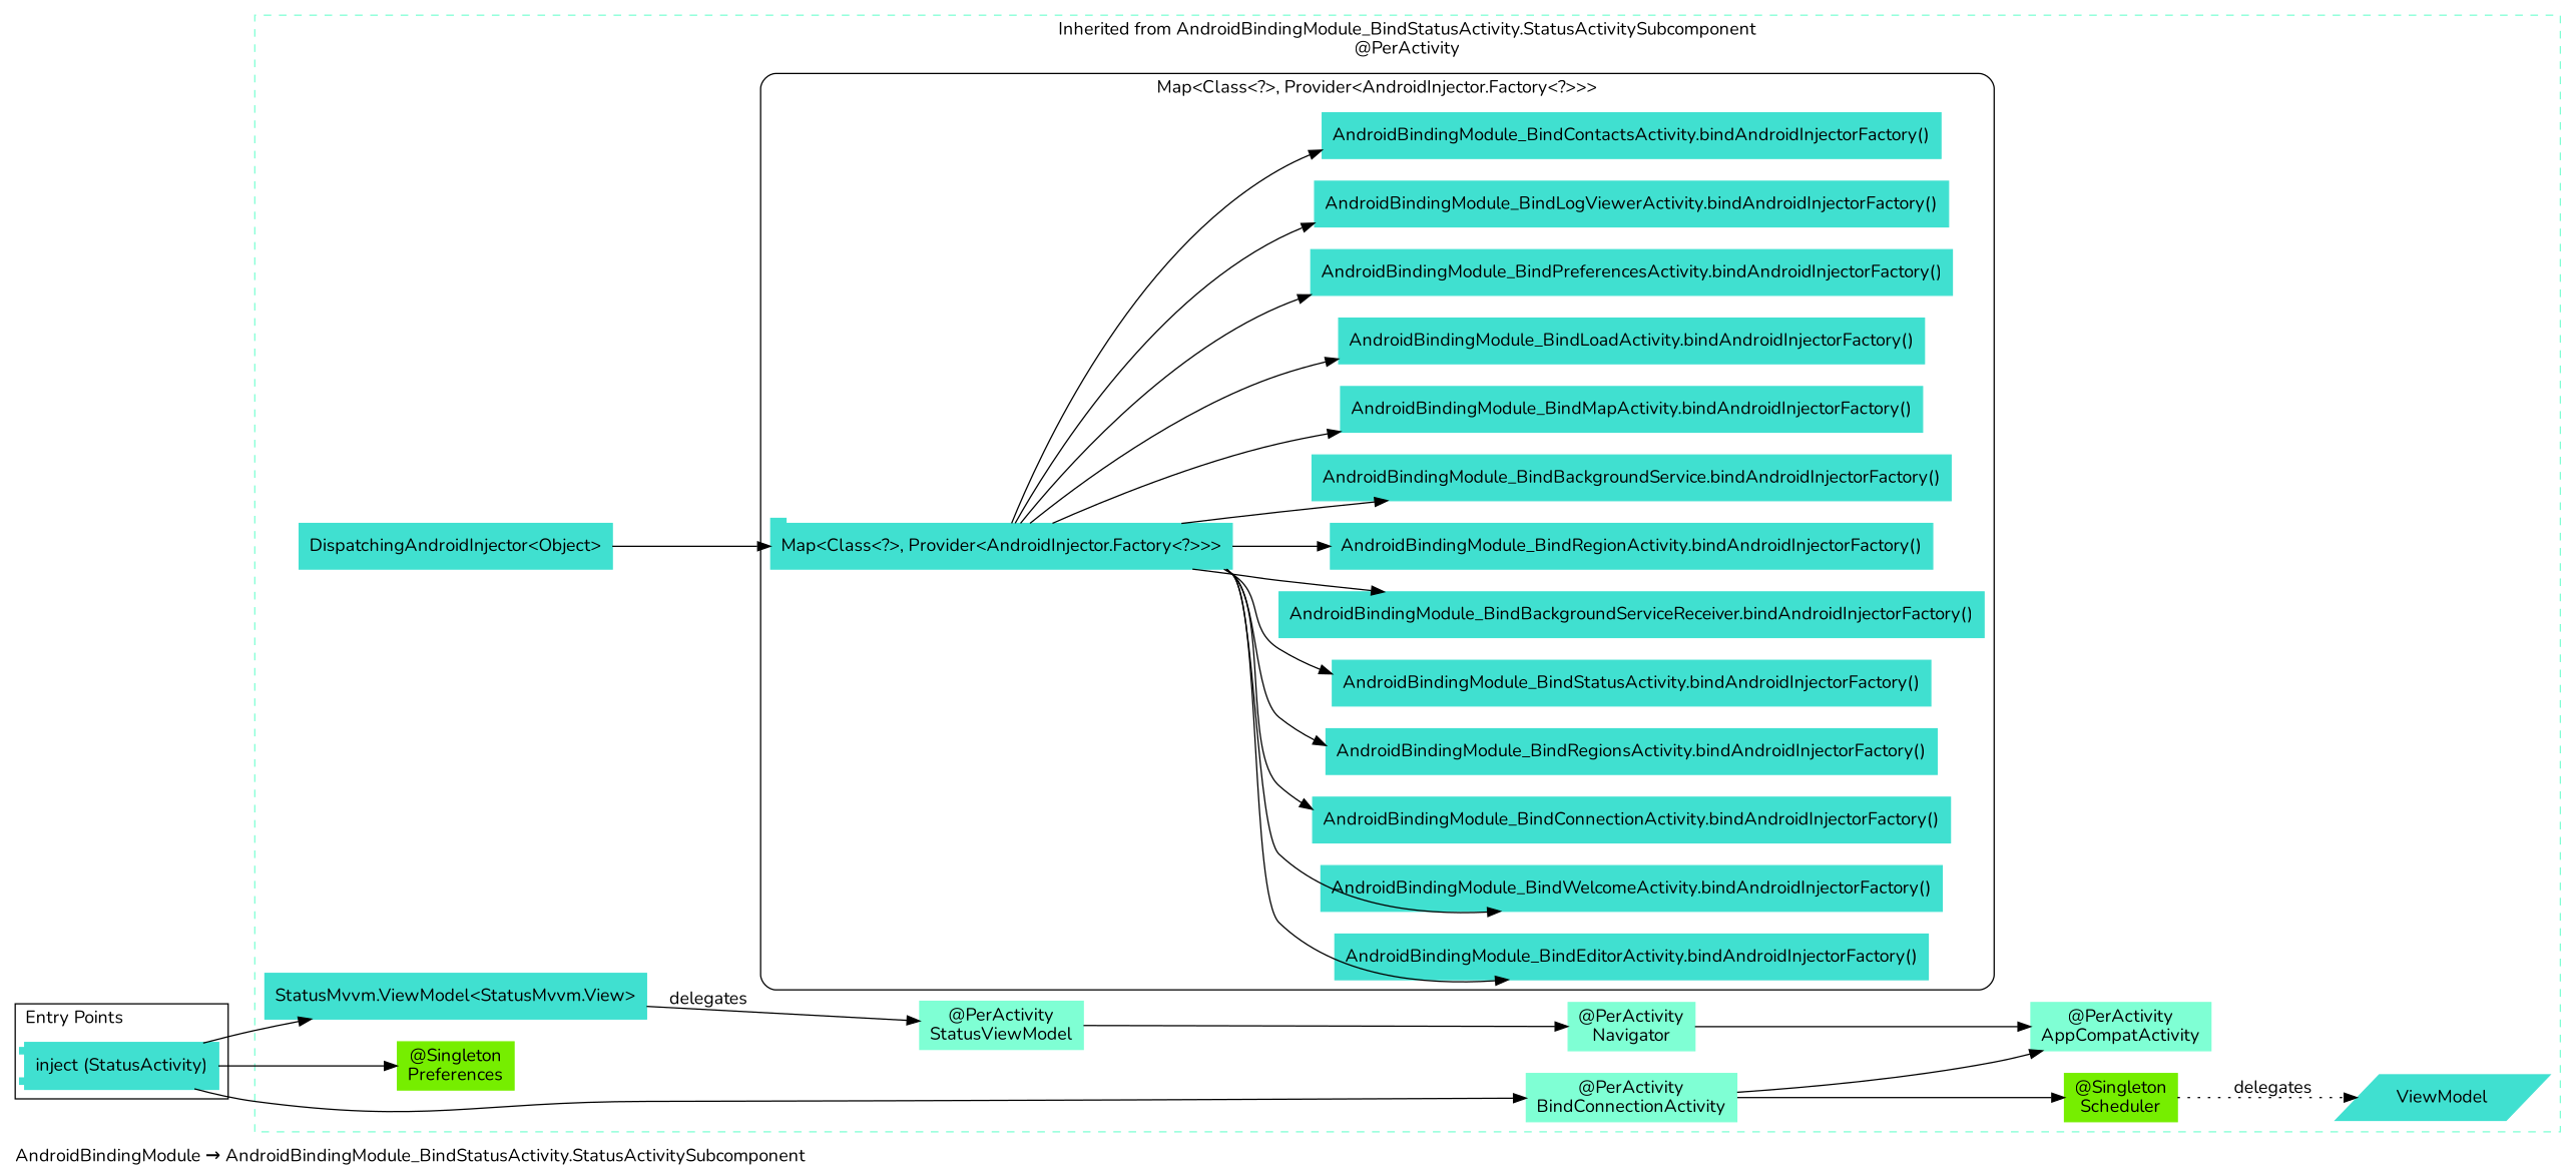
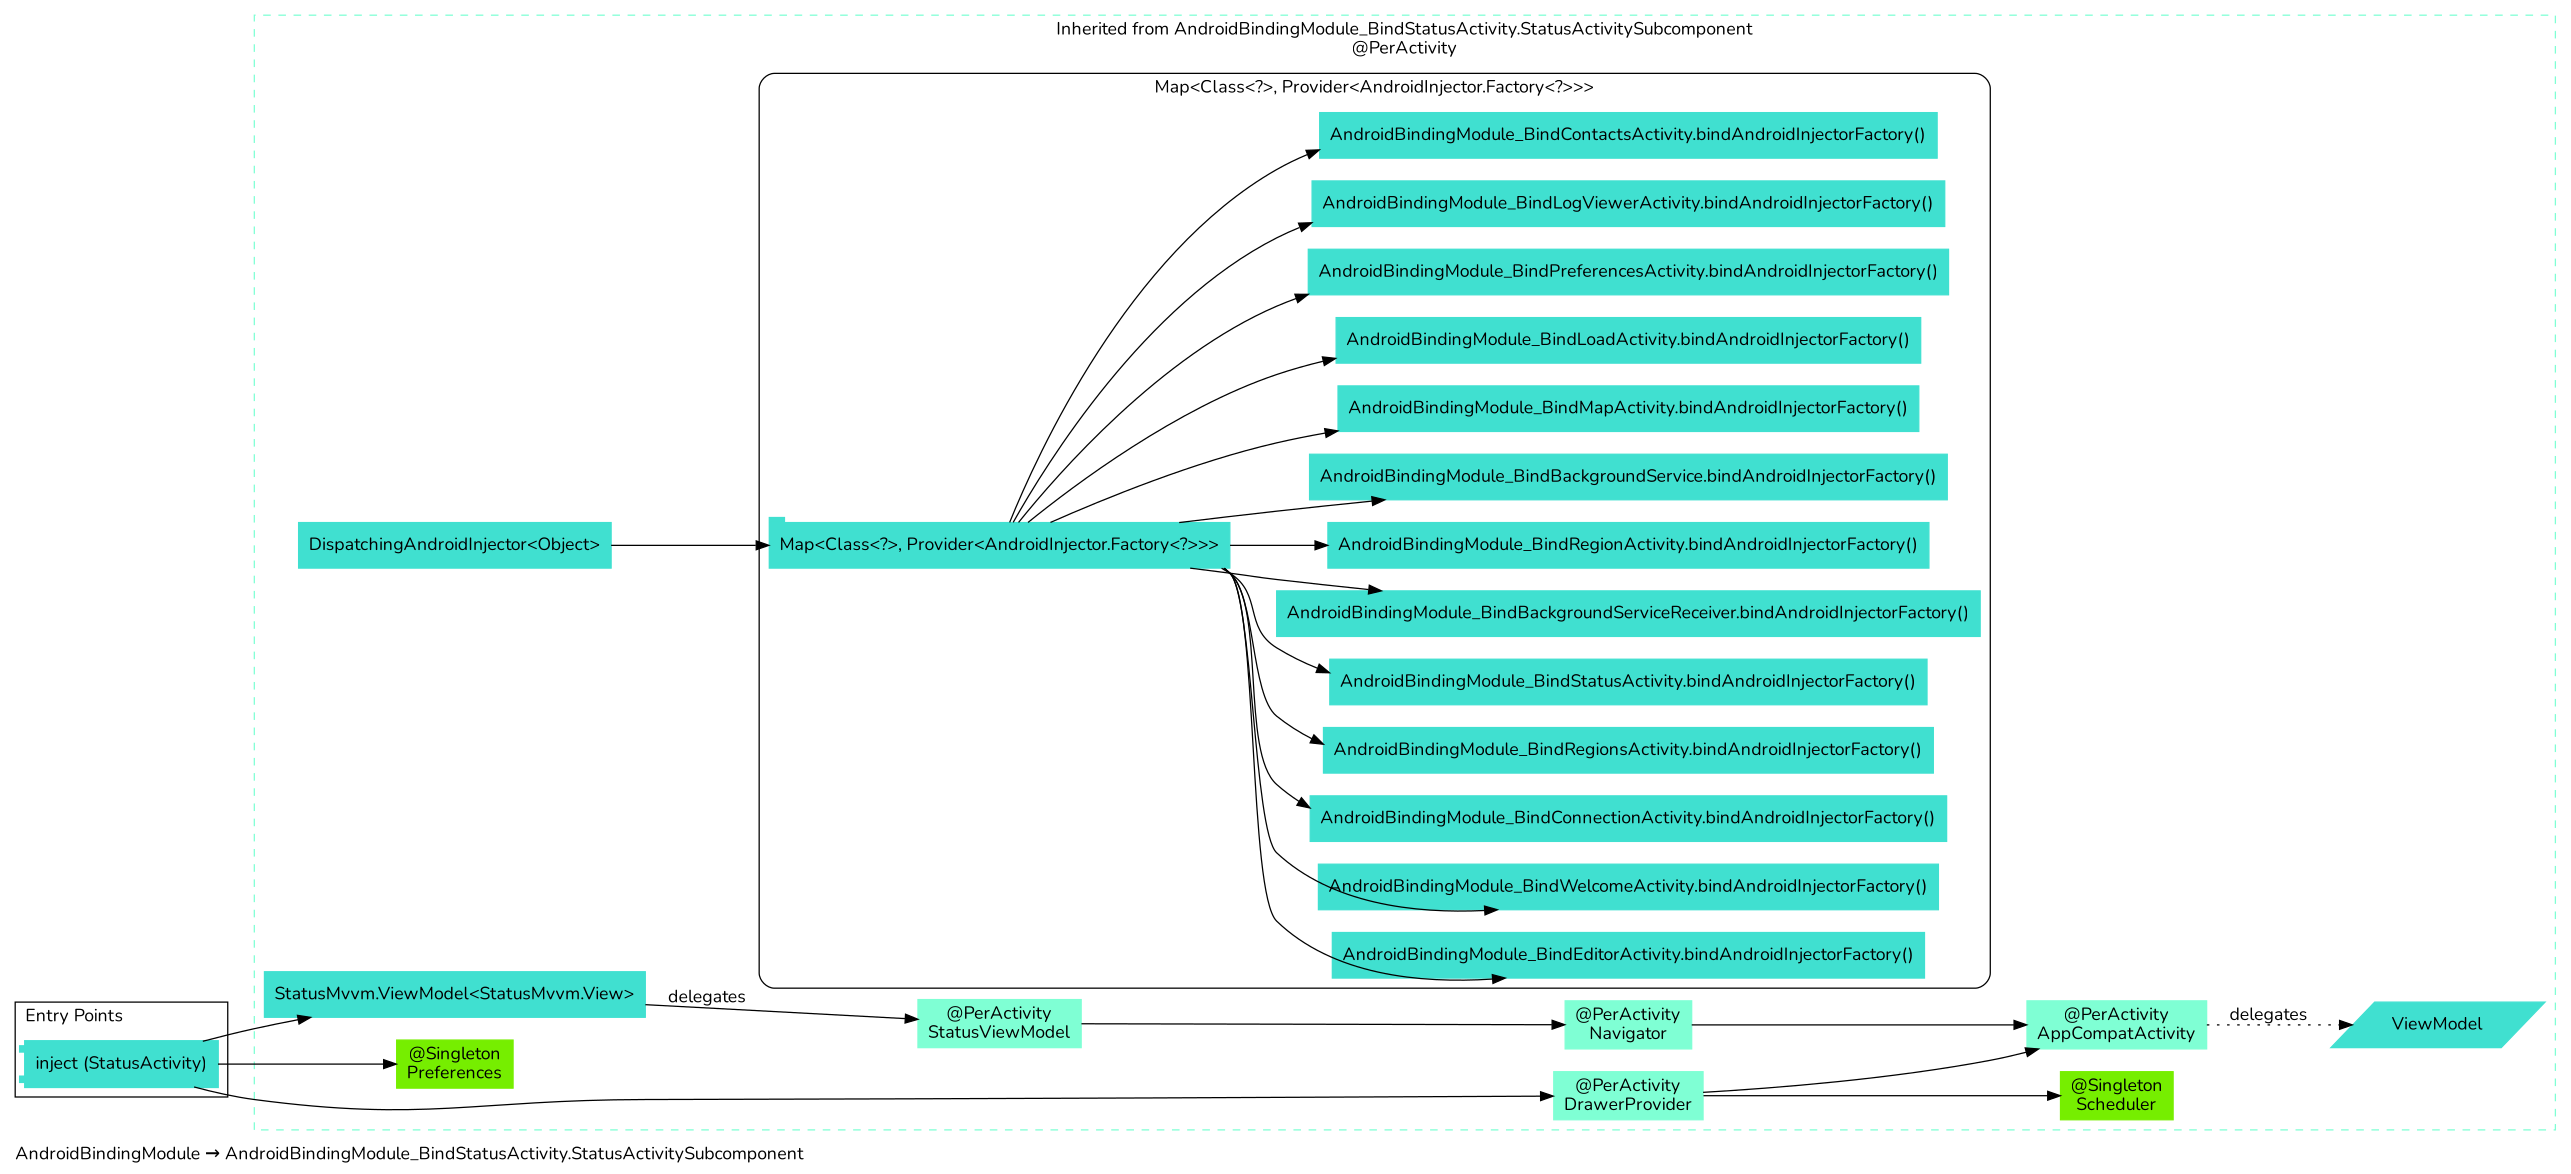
  digraph {
    compound=true
    fontname=Nunito
    label="AndroidBindingModule → AndroidBindingModule_BindStatusActivity.StatusActivitySubcomponent"
    labeljust=l
    rankdir=LR
    node [color=turquoise fontname=Nunito shape=rectangle style=filled]
    edge [fontname=Nunito]
    n1 [label="Map<Class<?>, Provider<AndroidInjector.Factory<?>>>" shape=tab]
    n2 [label="AndroidBindingModule_BindEditorActivity.bindAndroidInjectorFactory()"]
    n3 [label="AndroidBindingModule_BindWelcomeActivity.bindAndroidInjectorFactory()"]
    n4 [label="AndroidBindingModule_BindConnectionActivity.bindAndroidInjectorFactory()"]
    n5 [label="AndroidBindingModule_BindRegionsActivity.bindAndroidInjectorFactory()"]
    n6 [label="AndroidBindingModule_BindStatusActivity.bindAndroidInjectorFactory()"]
    n7 [label="AndroidBindingModule_BindBackgroundServiceReceiver.bindAndroidInjectorFactory()"]
    n8 [label="AndroidBindingModule_BindRegionActivity.bindAndroidInjectorFactory()"]
    n9 [label="AndroidBindingModule_BindBackgroundService.bindAndroidInjectorFactory()"]
    n10 [label="AndroidBindingModule_BindMapActivity.bindAndroidInjectorFactory()"]
    n11 [label="AndroidBindingModule_BindLoadActivity.bindAndroidInjectorFactory()"]
    n12 [label="AndroidBindingModule_BindPreferencesActivity.bindAndroidInjectorFactory()"]
    n13 [label="AndroidBindingModule_BindLogViewerActivity.bindAndroidInjectorFactory()"]
    n14 [label="AndroidBindingModule_BindContactsActivity.bindAndroidInjectorFactory()"]
    n15 [label="DispatchingAndroidInjector<Object>"]
    n16 [label="StatusMvvm.ViewModel<StatusMvvm.View>"]
-   n17 [color=aquamarine label="@PerActivity\nBindConnectionActivity"]
+   n17 [color=aquamarine label="@PerActivity\nDrawerProvider"]
    n18 [color=chartreuse2 label="@Singleton\nPreferences"]
    n19 [color=aquamarine label="@PerActivity\nStatusViewModel"]
    n20 [color=aquamarine label="@PerActivity\nNavigator"]
    n21 [color=aquamarine label="@PerActivity\nAppCompatActivity"]
    n22 [label=ViewModel shape=parallelogram]
    n23 [color=chartreuse2 label="@Singleton\nScheduler"]
    n24 [label="inject (StatusActivity)" penwidth=2 shape=component]
    subgraph cluster_1 {
      color=aquamarine
      label="Inherited from AndroidBindingModule_BindStatusActivity.StatusActivitySubcomponent\n@PerActivity"
      labeljust=c
      style=dashed
      n15
      n16
      n17
      n18
      n19
      n20
      n21
      n22
      n23
      subgraph cluster_2 {
        color=black
        label=<Map<Class<?>, Provider<AndroidInjector.Factory<?>>>>
        labeljust=c
        style=rounded
        n1
        n2
        n3
        n4
        n5
        n6
        n7
        n8
        n9
        n10
        n11
        n12
        n13
        n14
      }
    }
    subgraph cluster_3 {
      label="Entry Points"
      n24
    }
    subgraph cluster_4 {
      label="Dependency Graph"
      subgraph cluster_5 {
        color=black
        label=<Map<Class<?>, Provider<AndroidInjector.Factory<?>>>>
        labeljust=c
        style=rounded
      }
    }
    subgraph cluster_6 {
      label=Subcomponents
      shape=folder
    }
    subgraph cluster_7 {
      label="Inherited from AndroidBindingModule"
      labeljust=c
      style=dashed
    }
    n1 -> n2
    n1 -> n3
    n1 -> n4
    n1 -> n5
    n1 -> n6
    n1 -> n7
    n1 -> n8
    n1 -> n9
    n1 -> n10
    n1 -> n11
    n1 -> n12
    n1 -> n13
    n1 -> n14
    n15 -> n1
    n16 -> n19 [label=delegates style=solid]
    n17 -> n21
    n17 -> n23
    n19 -> n20
    n20 -> n21
-   n23 -> n22 [label=delegates style=dotted]
+   n21 -> n22 [label=delegates style=dotted]
    n24 -> n16
    n24 -> n17
    n24 -> n18
  }
